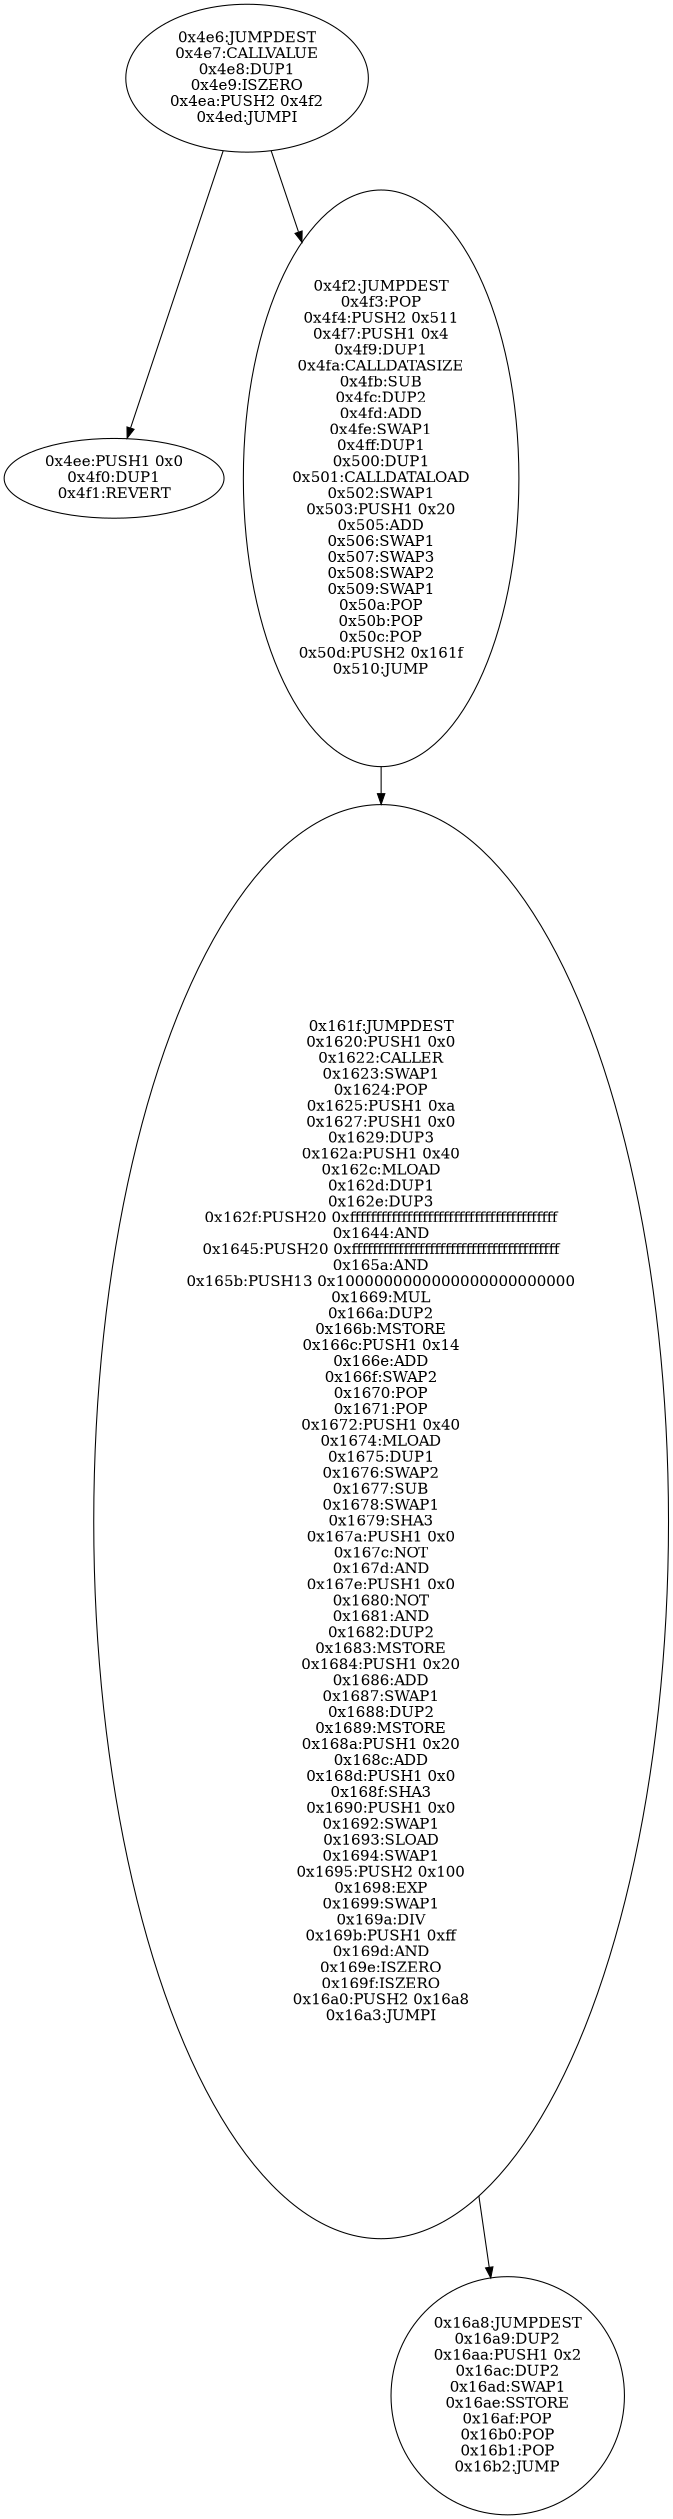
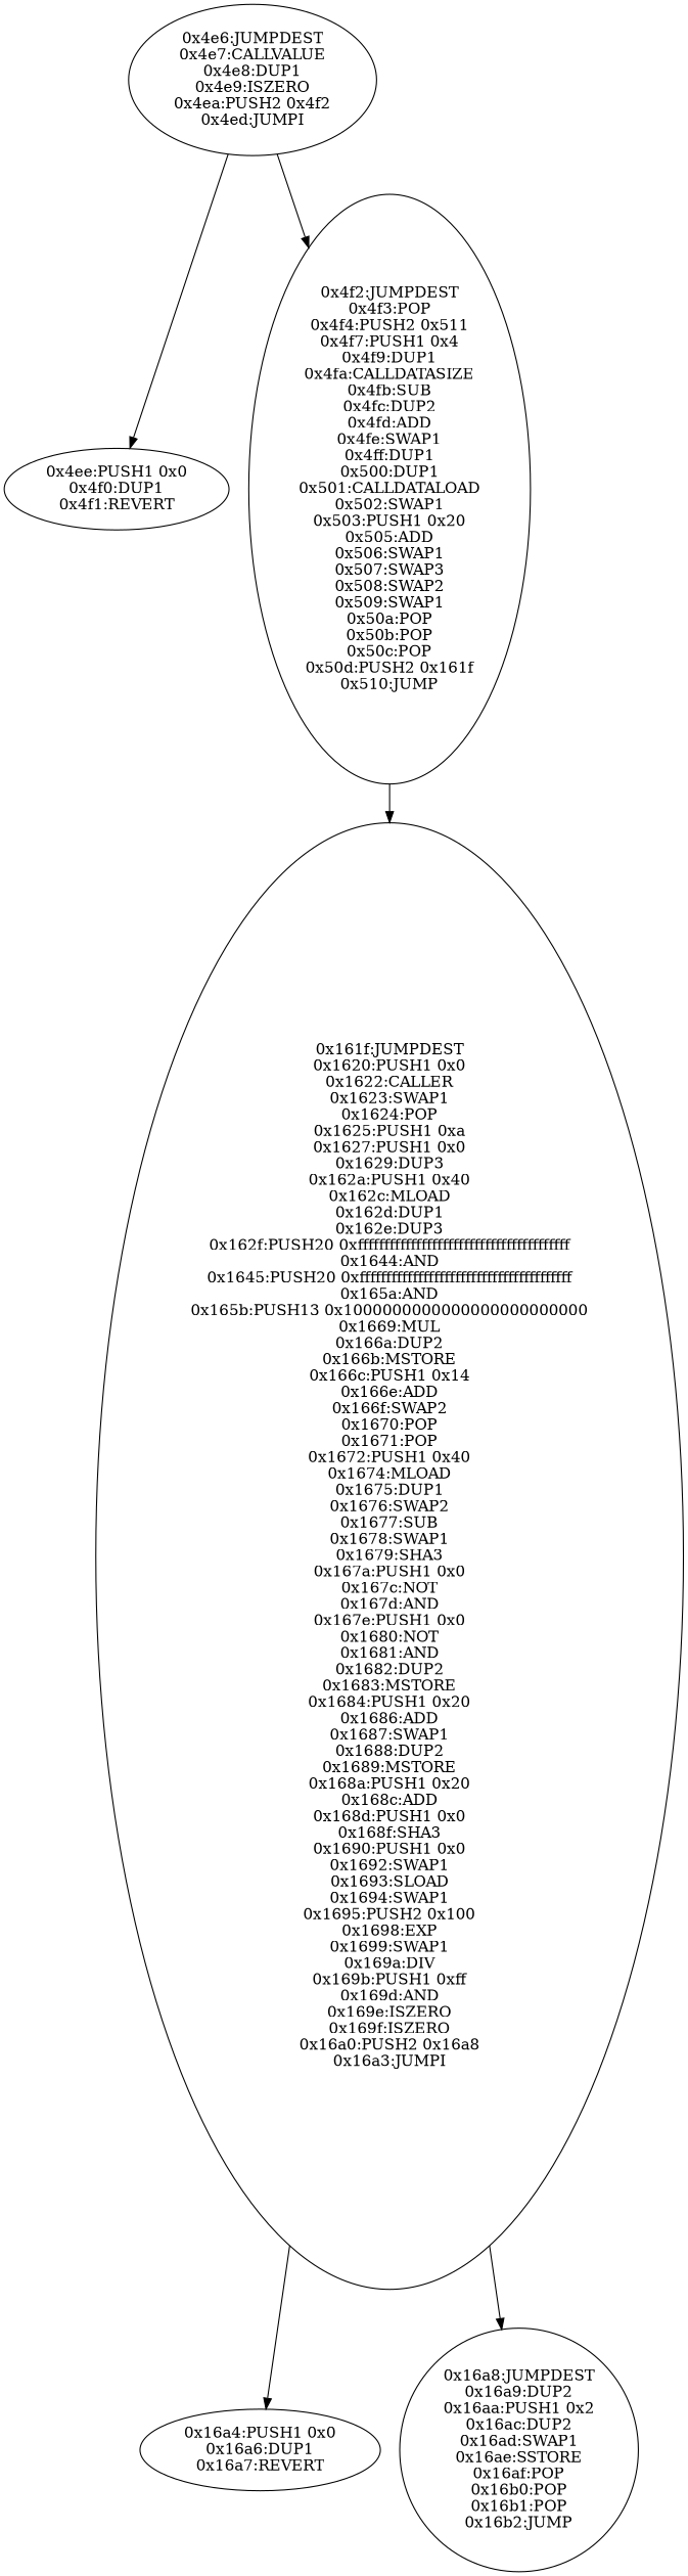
  digraph {
    n1 [label="0x4e6:JUMPDEST\n0x4e7:CALLVALUE\n0x4e8:DUP1\n0x4e9:ISZERO\n0x4ea:PUSH2 0x4f2\n0x4ed:JUMPI"]
    n2 [label="0x4ee:PUSH1 0x0\n0x4f0:DUP1\n0x4f1:REVERT"]
    n3 [label="0x4f2:JUMPDEST\n0x4f3:POP\n0x4f4:PUSH2 0x511\n0x4f7:PUSH1 0x4\n0x4f9:DUP1\n0x4fa:CALLDATASIZE\n0x4fb:SUB\n0x4fc:DUP2\n0x4fd:ADD\n0x4fe:SWAP1\n0x4ff:DUP1\n0x500:DUP1\n0x501:CALLDATALOAD\n0x502:SWAP1\n0x503:PUSH1 0x20\n0x505:ADD\n0x506:SWAP1\n0x507:SWAP3\n0x508:SWAP2\n0x509:SWAP1\n0x50a:POP\n0x50b:POP\n0x50c:POP\n0x50d:PUSH2 0x161f\n0x510:JUMP"]
    n4 [label="0x161f:JUMPDEST\n0x1620:PUSH1 0x0\n0x1622:CALLER\n0x1623:SWAP1\n0x1624:POP\n0x1625:PUSH1 0xa\n0x1627:PUSH1 0x0\n0x1629:DUP3\n0x162a:PUSH1 0x40\n0x162c:MLOAD\n0x162d:DUP1\n0x162e:DUP3\n0x162f:PUSH20 0xffffffffffffffffffffffffffffffffffffffff\n0x1644:AND\n0x1645:PUSH20 0xffffffffffffffffffffffffffffffffffffffff\n0x165a:AND\n0x165b:PUSH13 0x1000000000000000000000000\n0x1669:MUL\n0x166a:DUP2\n0x166b:MSTORE\n0x166c:PUSH1 0x14\n0x166e:ADD\n0x166f:SWAP2\n0x1670:POP\n0x1671:POP\n0x1672:PUSH1 0x40\n0x1674:MLOAD\n0x1675:DUP1\n0x1676:SWAP2\n0x1677:SUB\n0x1678:SWAP1\n0x1679:SHA3\n0x167a:PUSH1 0x0\n0x167c:NOT\n0x167d:AND\n0x167e:PUSH1 0x0\n0x1680:NOT\n0x1681:AND\n0x1682:DUP2\n0x1683:MSTORE\n0x1684:PUSH1 0x20\n0x1686:ADD\n0x1687:SWAP1\n0x1688:DUP2\n0x1689:MSTORE\n0x168a:PUSH1 0x20\n0x168c:ADD\n0x168d:PUSH1 0x0\n0x168f:SHA3\n0x1690:PUSH1 0x0\n0x1692:SWAP1\n0x1693:SLOAD\n0x1694:SWAP1\n0x1695:PUSH2 0x100\n0x1698:EXP\n0x1699:SWAP1\n0x169a:DIV\n0x169b:PUSH1 0xff\n0x169d:AND\n0x169e:ISZERO\n0x169f:ISZERO\n0x16a0:PUSH2 0x16a8\n0x16a3:JUMPI"]
+   n5 [label="0x16a4:PUSH1 0x0\n0x16a6:DUP1\n0x16a7:REVERT"]
    n6 [label="0x16a8:JUMPDEST\n0x16a9:DUP2\n0x16aa:PUSH1 0x2\n0x16ac:DUP2\n0x16ad:SWAP1\n0x16ae:SSTORE\n0x16af:POP\n0x16b0:POP\n0x16b1:POP\n0x16b2:JUMP"]
    n1 -> n2
    n1 -> n3
    n3 -> n4
+   n4 -> n5
    n4 -> n6
  }
